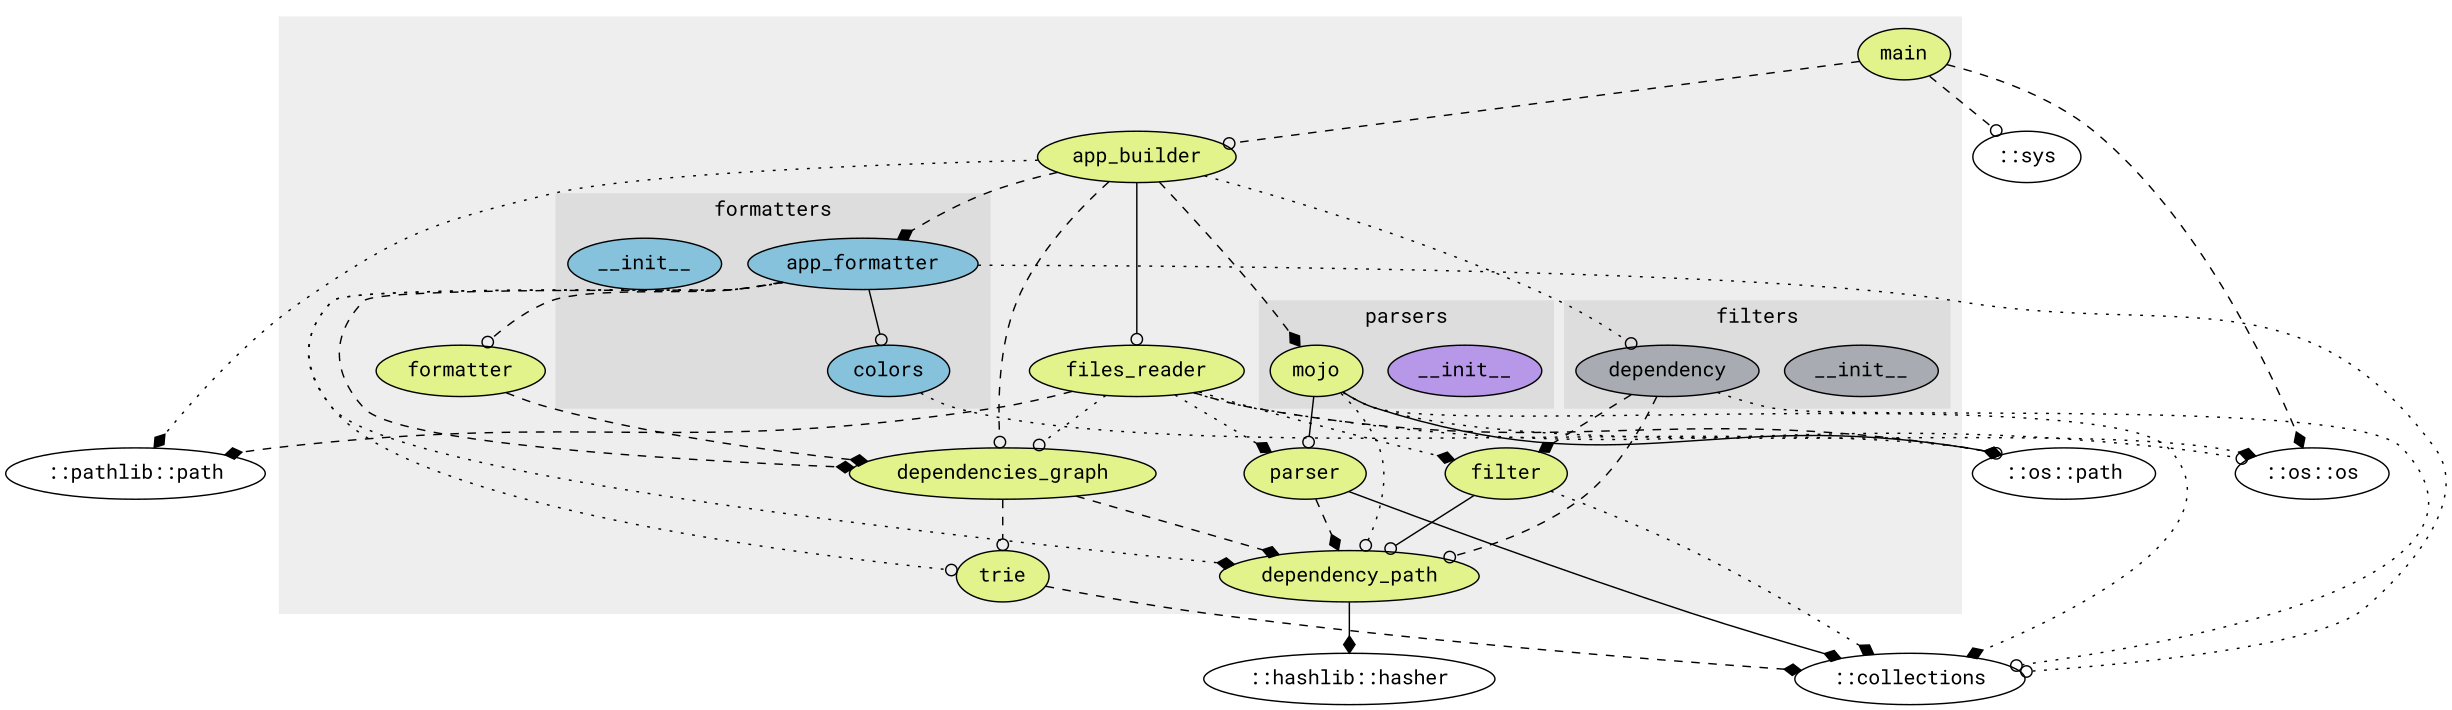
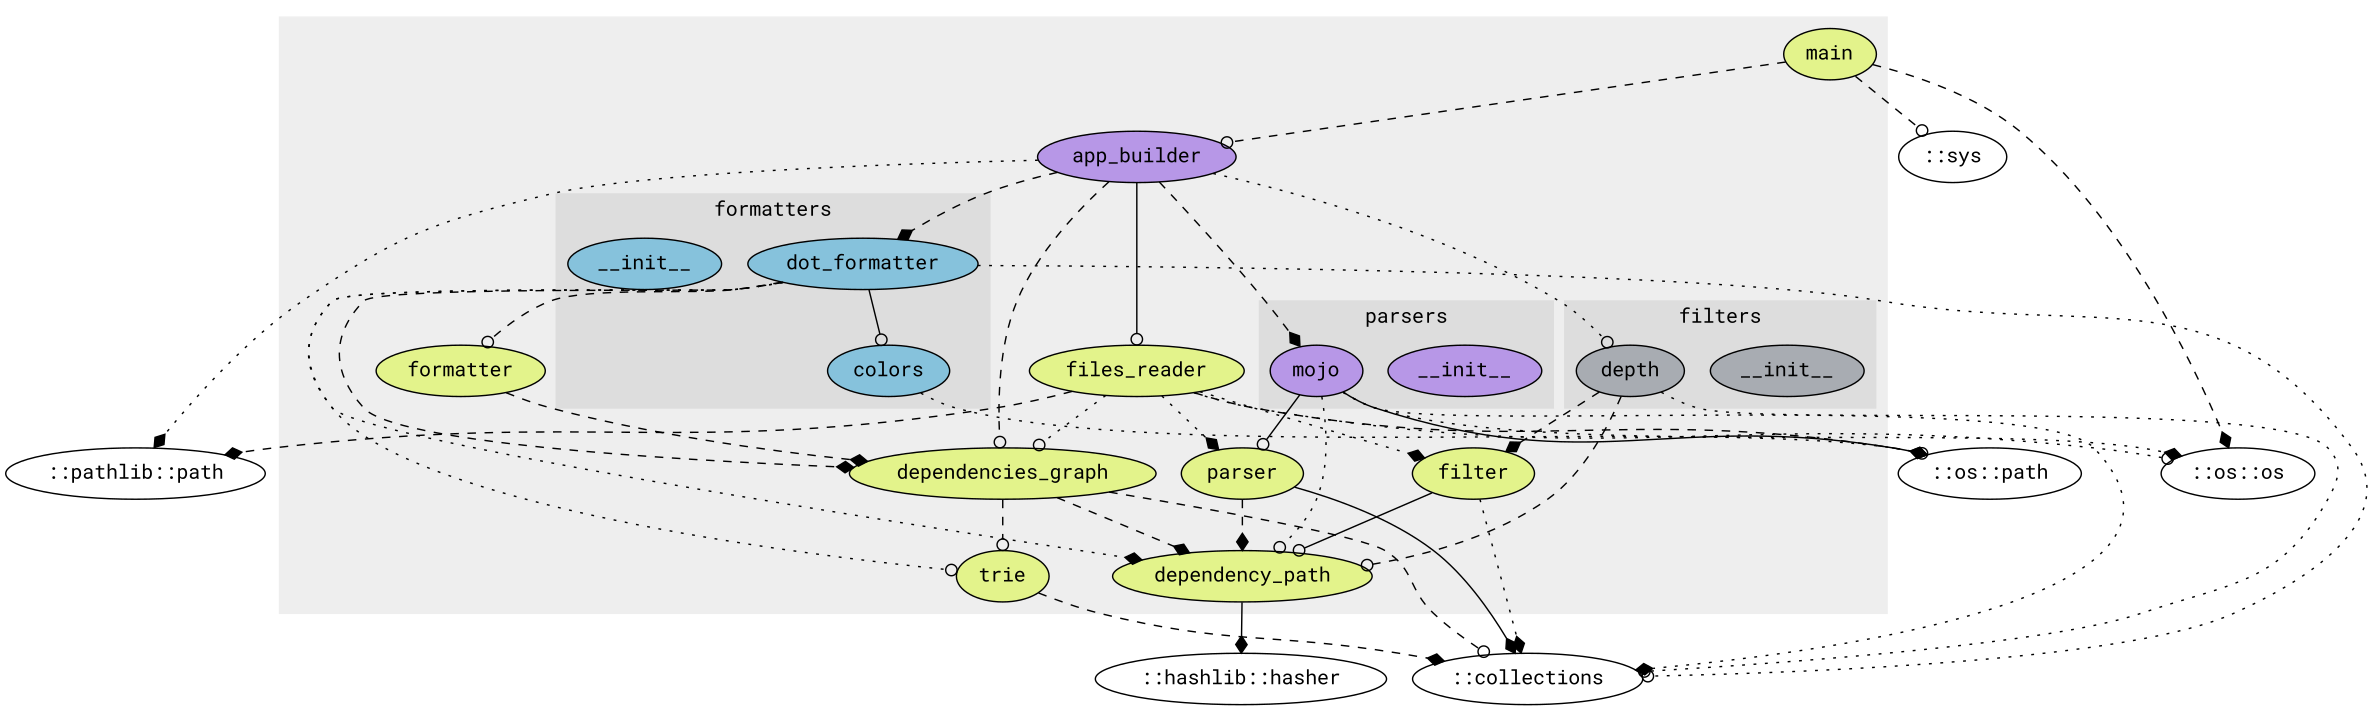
  digraph {
    fontname="Roboto Mono"
    node [fillcolor="#e3f38b" fontname="Roboto Mono" style=filled]
    edge [arrowhead=diamond fontname="Roboto Mono" style=dashed]
-   n1 [fillcolor="#86c2dc" label=app_formatter]
+   n1 [fillcolor="#86c2dc" label=dot_formatter]
    n2 [fillcolor="#86c2dc" label=__init__]
    n3 [fillcolor="#86c2dc" label=colors]
    n4 [fillcolor="#b797e7" label=__init__]
-   n5 [label=mojo]
+   n5 [fillcolor="#b797e7" label=mojo]
    n6 [fillcolor="#a8acb2" label=__init__]
-   n7 [fillcolor="#a8acb2" label=dependency]
+   n7 [fillcolor="#a8acb2" label=depth]
    n8 [label=main]
-   n9 [label=app_builder]
+   n9 [fillcolor="#b797e7" label=app_builder]
    n10 [label=files_reader]
    n11 [label=trie]
    n12 [label=dependencies_graph]
    n13 [label=formatter]
    n14 [label=parser]
    n15 [label=filter]
    n16 [label=dependency_path]
    "::collections" [fillcolor="" style=""]
    "::os::path" [fillcolor="" style=""]
    "::os::os" [fillcolor="" style=""]
    "::sys" [fillcolor="" style=""]
    "::pathlib::path" [fillcolor="" style=""]
    "::hashlib::hasher" [fillcolor="" style=""]
    subgraph cluster_1 {
      color="#eeeeee"
      style=filled
      n8
      n9
      n10
      n11
      n12
      n13
      n14
      n15
      n16
      subgraph cluster_2 {
        color="#dddddd"
        label=formatters
        style=filled
        n1
        n2
        n3
      }
      subgraph cluster_3 {
        color="#dddddd"
        label=parsers
        style=filled
        n4
        n5
      }
      subgraph cluster_4 {
        color="#dddddd"
        label=filters
        style=filled
        n6
        n7
      }
    }
    n1 -> n3 [arrowhead=odot style=solid]
    n1 -> n11 [arrowhead=odot style=dotted]
    n1 -> n12
    n1 -> n13 [arrowhead=odot]
    n1 -> n16 [style=dotted]
    n1 -> "::collections" [arrowhead=odot style=dotted]
    n3 -> "::os::path" [arrowhead=odot style=dotted]
    n5 -> n14 [arrowhead=odot style=solid]
    n5 -> n16 [arrowhead=odot style=dotted]
    n5 -> "::collections" [style=dotted]
    n5 -> "::os::path" [style=solid]
    n5 -> "::os::os" [style=dotted]
    n7 -> n15
    n7 -> n16 [arrowhead=odot]
    n7 -> "::collections" [arrowhead=odot style=dotted]
    n8 -> n9 [arrowhead=odot]
    n8 -> "::os::os"
    n8 -> "::sys" [arrowhead=odot]
    n9 -> n1
    n9 -> n5
    n9 -> n7 [arrowhead=odot style=dotted]
    n9 -> n10 [arrowhead=odot style=solid]
    n9 -> n12 [arrowhead=odot]
    n9 -> "::pathlib::path" [style=dotted]
    n10 -> n12 [arrowhead=odot style=dotted]
    n10 -> n14 [style=dotted]
    n10 -> n15 [style=dotted]
    n10 -> "::os::path"
    n10 -> "::os::os" [arrowhead=odot style=dotted]
    n10 -> "::pathlib::path"
    n11 -> "::collections"
    n12 -> n11 [arrowhead=odot]
    n12 -> n16
+   n12 -> "::collections" [arrowhead=odot]
    n13 -> n12
    n14 -> n16
    n14 -> "::collections" [style=solid]
    n15 -> n16 [arrowhead=odot style=solid]
    n15 -> "::collections" [style=dotted]
    n16 -> "::hashlib::hasher" [style=solid]
  }
